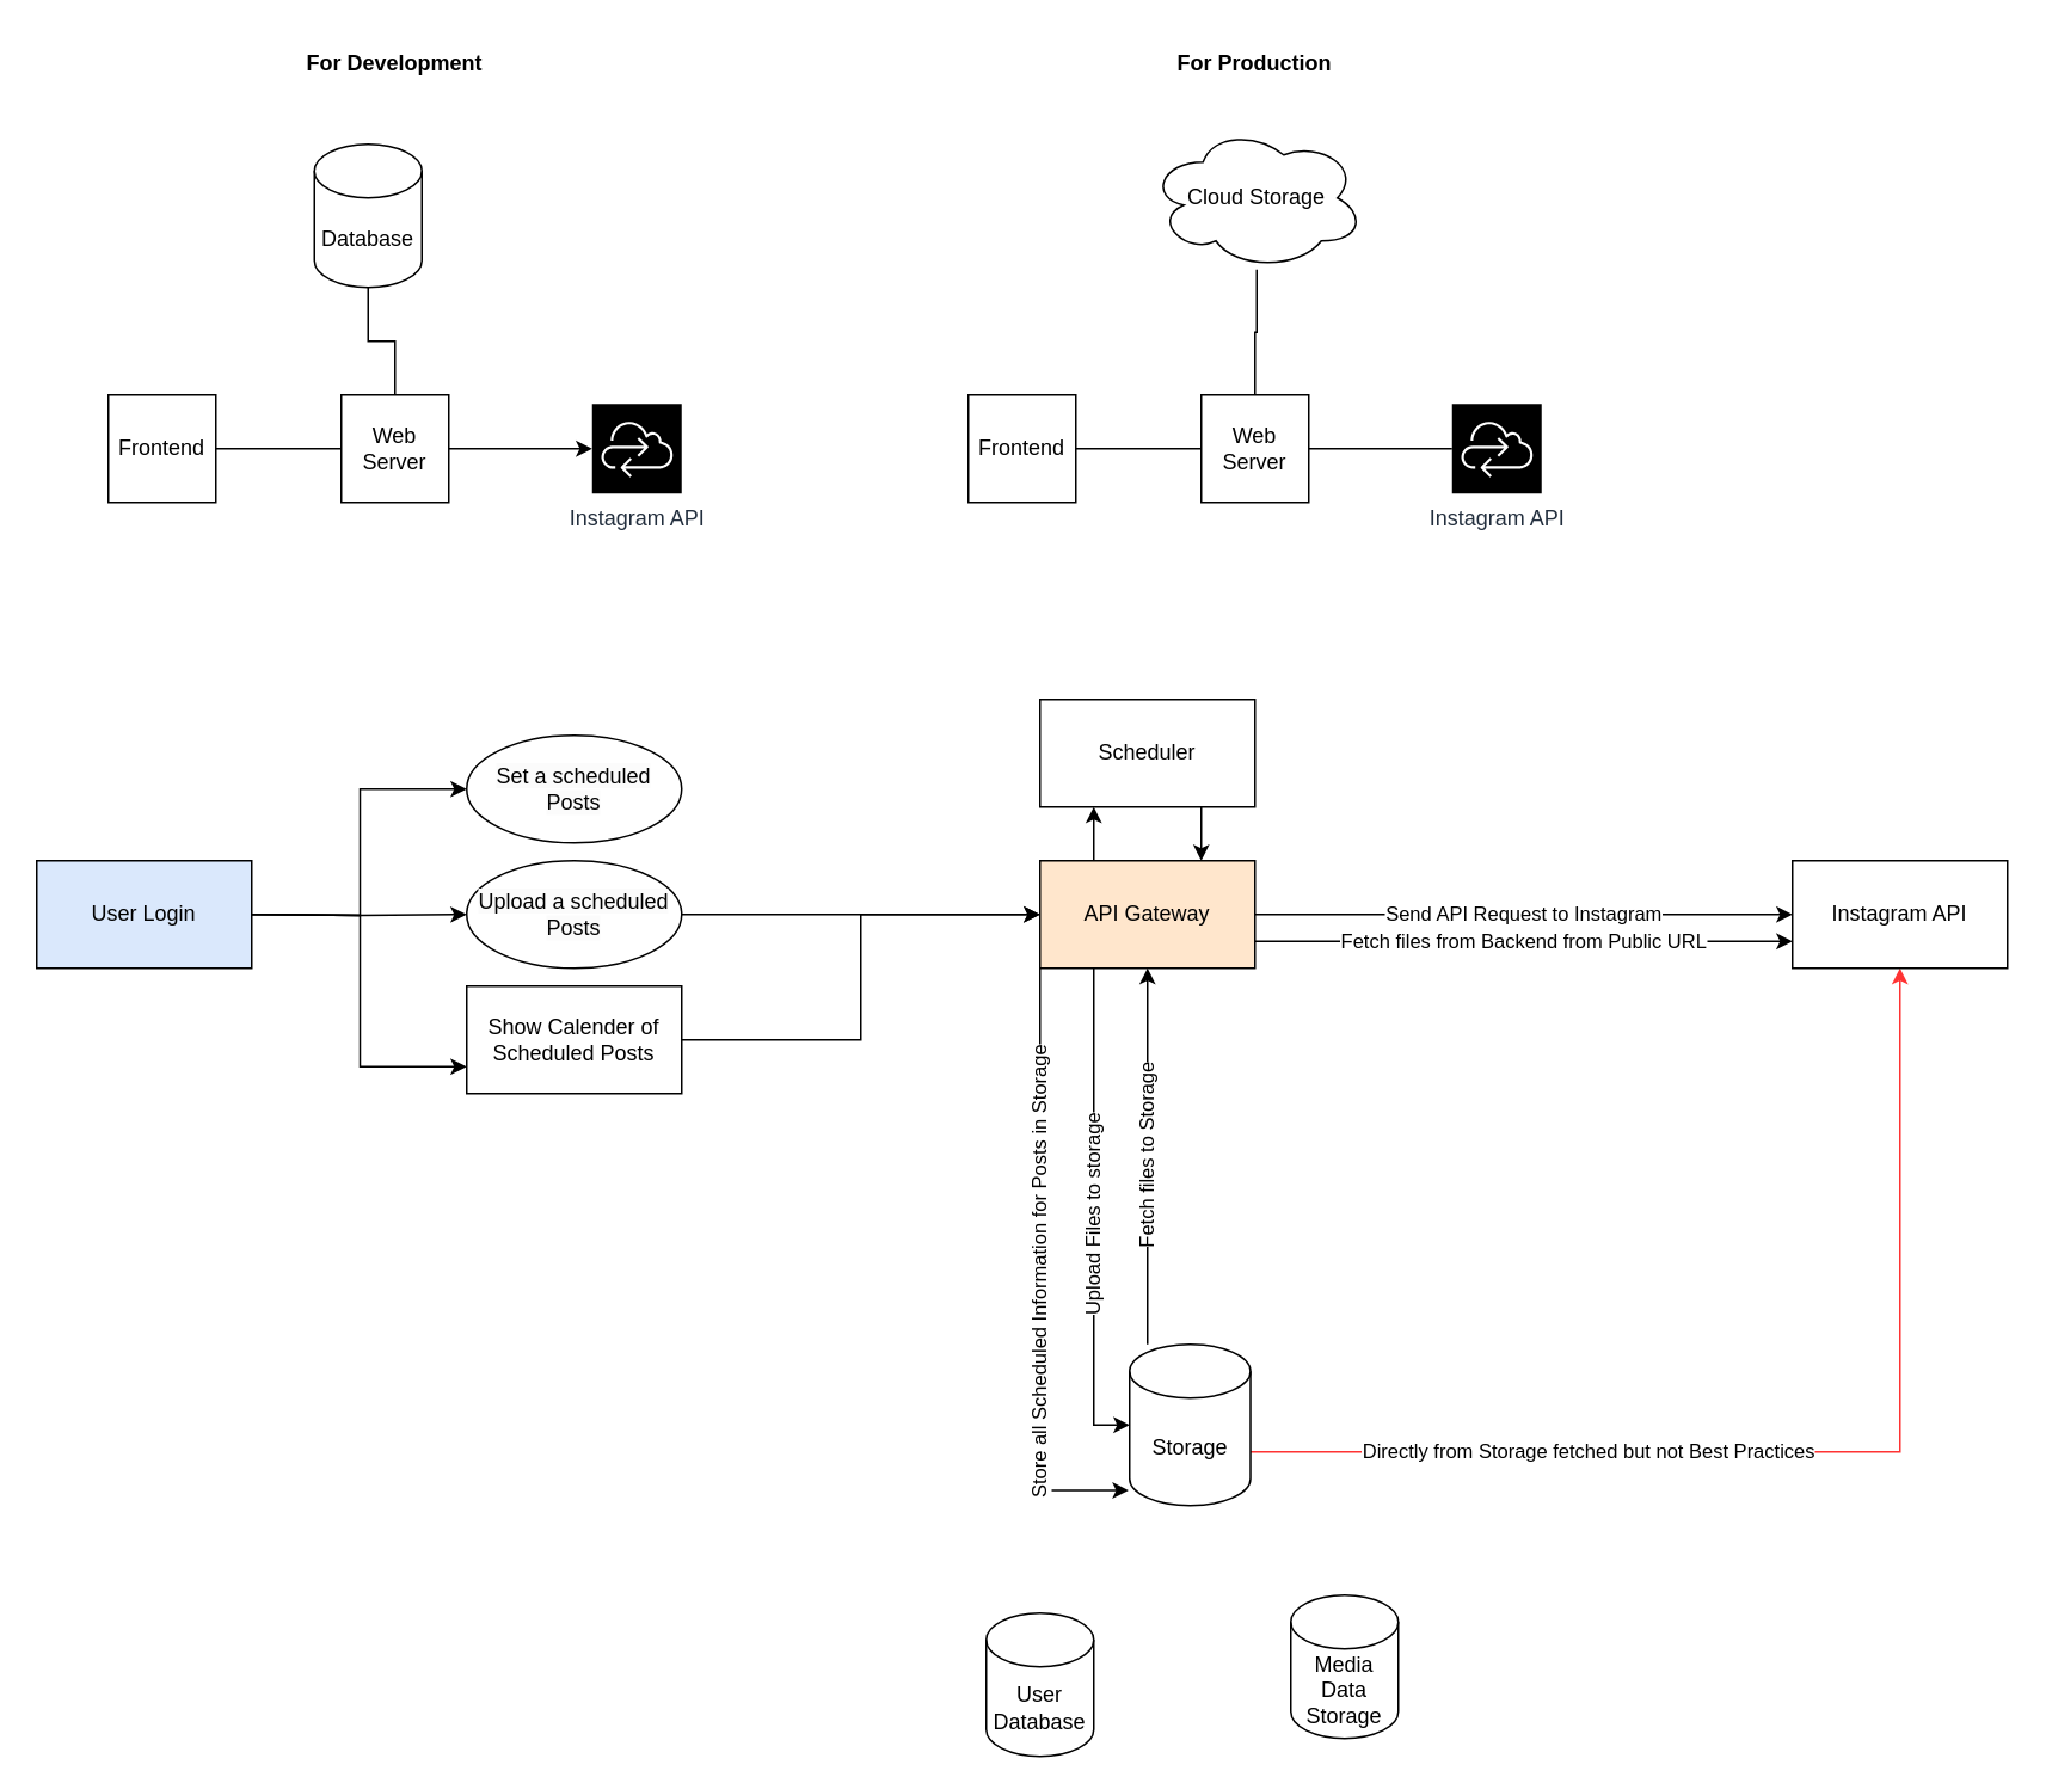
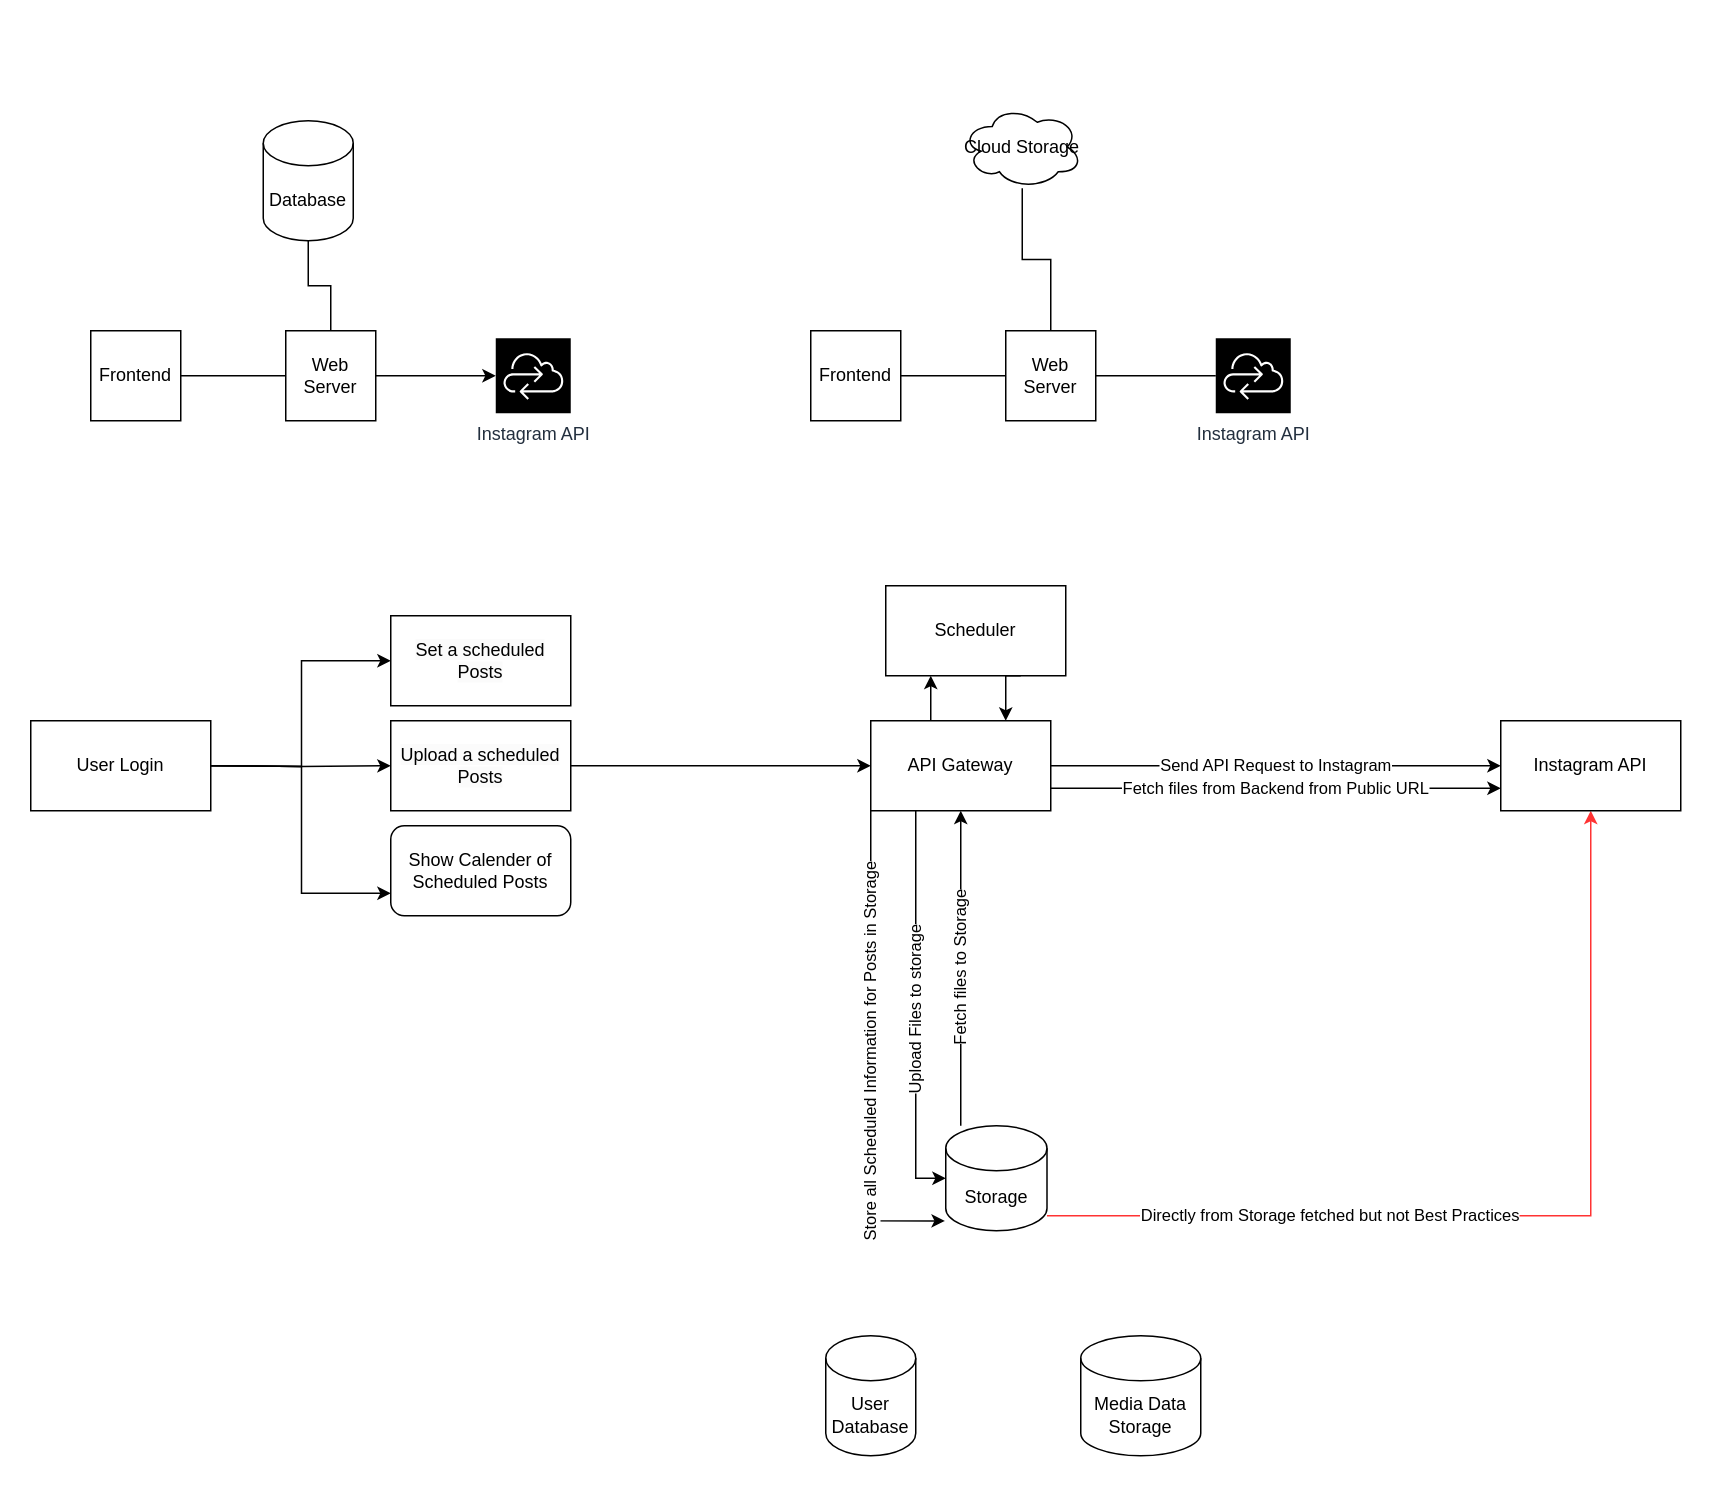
  <mxCell id="0" />
  <mxCell id="1" parent="0" />
- <mxCell id="2" value="&lt;b&gt;For Development&lt;/b&gt;" style="text;html=1;align=center;verticalAlign=middle;whiteSpace=wrap;rounded=0;" vertex="1" parent="1"><mxGeometry x="155" y="20" width="130" height="30" as="geometry" /></mxCell>
- <mxCell id="3" value="&lt;b&gt;For Production&lt;/b&gt;" style="text;html=1;align=center;verticalAlign=middle;whiteSpace=wrap;rounded=0;" vertex="1" parent="1"><mxGeometry x="635" y="20" width="130" height="30" as="geometry" /></mxCell>
  <mxCell id="4" style="edgeStyle=orthogonalEdgeStyle;rounded=0;orthogonalLoop=1;jettySize=auto;html=1;entryX=0;entryY=0.5;entryDx=0;entryDy=0;endArrow=none;endFill=0;" edge="1" parent="1" source="5" target="7"><mxGeometry relative="1" as="geometry" /></mxCell>
  <mxCell id="5" value="Frontend" style="whiteSpace=wrap;html=1;aspect=fixed;" vertex="1" parent="1"><mxGeometry x="60" y="220" width="60" height="60" as="geometry" /></mxCell>
  <mxCell id="6" value="" style="edgeStyle=orthogonalEdgeStyle;rounded=0;orthogonalLoop=1;jettySize=auto;html=1;" edge="1" parent="1" source="7" target="10"><mxGeometry relative="1" as="geometry" /></mxCell>
  <mxCell id="7" value="Web Server" style="whiteSpace=wrap;html=1;aspect=fixed;" vertex="1" parent="1"><mxGeometry x="190" y="220" width="60" height="60" as="geometry" /></mxCell>
  <mxCell id="8" value="" style="edgeStyle=orthogonalEdgeStyle;rounded=0;orthogonalLoop=1;jettySize=auto;html=1;endArrow=none;endFill=0;" edge="1" parent="1" source="9" target="7"><mxGeometry relative="1" as="geometry" /></mxCell>
  <mxCell id="9" value="Database" style="shape=cylinder3;whiteSpace=wrap;html=1;boundedLbl=1;backgroundOutline=1;size=15;" vertex="1" parent="1"><mxGeometry x="175" y="80" width="60" height="80" as="geometry" /></mxCell>
  <mxCell id="10" value="Instagram API" style="sketch=0;points=[[0,0,0],[0.25,0,0],[0.5,0,0],[0.75,0,0],[1,0,0],[0,1,0],[0.25,1,0],[0.5,1,0],[0.75,1,0],[1,1,0],[0,0.25,0],[0,0.5,0],[0,0.75,0],[1,0.25,0],[1,0.5,0],[1,0.75,0]];outlineConnect=0;fontColor=#232F3E;fillColor=#000000;strokeColor=#ffffff;dashed=0;verticalLabelPosition=bottom;verticalAlign=top;align=center;html=1;fontSize=12;fontStyle=0;aspect=fixed;shape=mxgraph.aws4.resourceIcon;resIcon=mxgraph.aws4.cloud_control_api;" vertex="1" parent="1"><mxGeometry x="330" y="225" width="50" height="50" as="geometry" /></mxCell>
  <mxCell id="11" value="" style="edgeStyle=orthogonalEdgeStyle;rounded=0;orthogonalLoop=1;jettySize=auto;html=1;endArrow=none;endFill=0;" edge="1" parent="1" source="12" target="15"><mxGeometry relative="1" as="geometry" /></mxCell>
  <mxCell id="12" value="Frontend" style="whiteSpace=wrap;html=1;aspect=fixed;" vertex="1" parent="1"><mxGeometry x="540" y="220" width="60" height="60" as="geometry" /></mxCell>
  <mxCell id="13" value="" style="edgeStyle=orthogonalEdgeStyle;rounded=0;orthogonalLoop=1;jettySize=auto;html=1;endArrow=none;endFill=0;" edge="1" parent="1" source="15" target="16"><mxGeometry relative="1" as="geometry" /></mxCell>
  <mxCell id="14" value="" style="edgeStyle=orthogonalEdgeStyle;rounded=0;orthogonalLoop=1;jettySize=auto;html=1;endArrow=none;endFill=0;" edge="1" parent="1" source="15" target="17"><mxGeometry relative="1" as="geometry" /></mxCell>
  <mxCell id="15" value="Web Server" style="whiteSpace=wrap;html=1;aspect=fixed;" vertex="1" parent="1"><mxGeometry x="670" y="220" width="60" height="60" as="geometry" /></mxCell>
  <mxCell id="16" value="Instagram API" style="sketch=0;points=[[0,0,0],[0.25,0,0],[0.5,0,0],[0.75,0,0],[1,0,0],[0,1,0],[0.25,1,0],[0.5,1,0],[0.75,1,0],[1,1,0],[0,0.25,0],[0,0.5,0],[0,0.75,0],[1,0.25,0],[1,0.5,0],[1,0.75,0]];outlineConnect=0;fontColor=#232F3E;fillColor=#000000;strokeColor=#ffffff;dashed=0;verticalLabelPosition=bottom;verticalAlign=top;align=center;html=1;fontSize=12;fontStyle=0;aspect=fixed;shape=mxgraph.aws4.resourceIcon;resIcon=mxgraph.aws4.cloud_control_api;" vertex="1" parent="1"><mxGeometry x="810" y="225" width="50" height="50" as="geometry" /></mxCell>
- <mxCell id="17" value="Cloud Storage" style="ellipse;shape=cloud;whiteSpace=wrap;html=1;" vertex="1" parent="1"><mxGeometry x="641" y="70" width="120" height="80" as="geometry" /></mxCell>
+ <mxCell id="17" value="Cloud Storage" style="ellipse;shape=cloud;whiteSpace=wrap;html=1;" vertex="1" parent="1"><mxGeometry x="641" y="70" width="80" height="55" as="geometry" /></mxCell>
  <mxCell id="18" style="edgeStyle=orthogonalEdgeStyle;rounded=0;orthogonalLoop=1;jettySize=auto;html=1;entryX=0;entryY=0.5;entryDx=0;entryDy=0;" edge="1" parent="1" target="35"><mxGeometry relative="1" as="geometry"><mxPoint x="140" y="510" as="sourcePoint" /></mxGeometry></mxCell>
  <mxCell id="19" style="edgeStyle=orthogonalEdgeStyle;rounded=0;orthogonalLoop=1;jettySize=auto;html=1;entryX=0;entryY=0.5;entryDx=0;entryDy=0;" edge="1" parent="1" target="32"><mxGeometry relative="1" as="geometry"><mxPoint x="140" y="510" as="sourcePoint" /></mxGeometry></mxCell>
  <mxCell id="20" style="edgeStyle=orthogonalEdgeStyle;rounded=0;orthogonalLoop=1;jettySize=auto;html=1;entryX=0;entryY=0.75;entryDx=0;entryDy=0;" edge="1" parent="1" target="34"><mxGeometry relative="1" as="geometry"><mxPoint x="140" y="510" as="sourcePoint" /></mxGeometry></mxCell>
- <mxCell id="21" value="User Login" style="rounded=0;whiteSpace=wrap;html=1;fillColor=#dae8fc;" vertex="1" parent="1"><mxGeometry x="20" y="480" width="120" height="60" as="geometry" /></mxCell>
+ <mxCell id="21" value="User Login" style="rounded=0;whiteSpace=wrap;html=1;" vertex="1" parent="1"><mxGeometry x="20" y="480" width="120" height="60" as="geometry" /></mxCell>
  <mxCell id="22" value="Fetch files to Storage" style="edgeStyle=orthogonalEdgeStyle;rounded=0;orthogonalLoop=1;jettySize=auto;html=1;entryX=0.5;entryY=1;entryDx=0;entryDy=0;horizontal=0;" edge="1" parent="1" source="24" target="30"><mxGeometry relative="1" as="geometry"><Array as="points"><mxPoint x="640" y="730" /></Array></mxGeometry></mxCell>
  <mxCell id="23" value="Directly from Storage fetched but not Best Practices" style="edgeStyle=orthogonalEdgeStyle;rounded=0;orthogonalLoop=1;jettySize=auto;html=1;entryX=0.5;entryY=1;entryDx=0;entryDy=0;strokeColor=#FF3333;align=right;" edge="1" parent="1" source="24" target="36"><mxGeometry relative="1" as="geometry"><Array as="points"><mxPoint x="1060" y="810" /></Array></mxGeometry></mxCell>
- <mxCell id="24" value="Storage" style="shape=cylinder3;whiteSpace=wrap;html=1;boundedLbl=1;backgroundOutline=1;size=15;" vertex="1" parent="1"><mxGeometry x="630" y="750" width="67.5" height="90" as="geometry" /></mxCell>
+ <mxCell id="24" value="Storage" style="shape=cylinder3;whiteSpace=wrap;html=1;boundedLbl=1;backgroundOutline=1;size=15;" vertex="1" parent="1"><mxGeometry x="630" y="750" width="67.5" height="70" as="geometry" /></mxCell>
  <mxCell id="25" style="edgeStyle=orthogonalEdgeStyle;rounded=0;orthogonalLoop=1;jettySize=auto;html=1;exitX=0.75;exitY=1;exitDx=0;exitDy=0;entryX=0.75;entryY=0;entryDx=0;entryDy=0;" edge="1" parent="1" source="26" target="30"><mxGeometry relative="1" as="geometry" /></mxCell>
- <mxCell id="26" value="Scheduler" style="rounded=0;whiteSpace=wrap;html=1;" vertex="1" parent="1"><mxGeometry x="580" y="390" width="120" height="60" as="geometry" /></mxCell>
+ <mxCell id="26" value="Scheduler" style="rounded=0;whiteSpace=wrap;html=1;" vertex="1" parent="1"><mxGeometry x="590" y="390" width="120" height="60" as="geometry" /></mxCell>
  <mxCell id="27" value="Send API Request to Instagram" style="edgeStyle=orthogonalEdgeStyle;rounded=0;orthogonalLoop=1;jettySize=auto;html=1;entryX=0;entryY=0.5;entryDx=0;entryDy=0;" edge="1" parent="1" source="30" target="36"><mxGeometry relative="1" as="geometry" /></mxCell>
  <mxCell id="28" style="edgeStyle=orthogonalEdgeStyle;rounded=0;orthogonalLoop=1;jettySize=auto;html=1;exitX=0.25;exitY=0;exitDx=0;exitDy=0;entryX=0.25;entryY=1;entryDx=0;entryDy=0;" edge="1" parent="1" source="30" target="26"><mxGeometry relative="1" as="geometry" /></mxCell>
  <mxCell id="29" value="Fetch files from Backend from Public URL" style="edgeStyle=orthogonalEdgeStyle;rounded=0;orthogonalLoop=1;jettySize=auto;html=1;exitX=1;exitY=0.75;exitDx=0;exitDy=0;entryX=0;entryY=0.75;entryDx=0;entryDy=0;" edge="1" parent="1" source="30" target="36"><mxGeometry relative="1" as="geometry" /></mxCell>
- <mxCell id="30" value="API Gateway" style="rounded=0;whiteSpace=wrap;html=1;fillColor=#ffe6cc;" vertex="1" parent="1"><mxGeometry x="580" y="480" width="120" height="60" as="geometry" /></mxCell>
+ <mxCell id="30" value="API Gateway" style="rounded=0;whiteSpace=wrap;html=1;" vertex="1" parent="1"><mxGeometry x="580" y="480" width="120" height="60" as="geometry" /></mxCell>
  <mxCell id="31" style="edgeStyle=orthogonalEdgeStyle;rounded=0;orthogonalLoop=1;jettySize=auto;html=1;" edge="1" parent="1" source="32"><mxGeometry relative="1" as="geometry"><mxPoint x="580" y="510" as="targetPoint" /></mxGeometry></mxCell>
- <mxCell id="32" value="&lt;meta charset=&quot;utf-8&quot;&gt;&lt;span style=&quot;color: rgb(0, 0, 0); font-family: Helvetica; font-size: 12px; font-style: normal; font-variant-ligatures: normal; font-variant-caps: normal; font-weight: 400; letter-spacing: normal; orphans: 2; text-align: center; text-indent: 0px; text-transform: none; widows: 2; word-spacing: 0px; -webkit-text-stroke-width: 0px; white-space: normal; background-color: rgb(251, 251, 251); text-decoration-thickness: initial; text-decoration-style: initial; text-decoration-color: initial; display: inline !important; float: none;&quot;&gt;Upload a scheduled Posts&lt;/span&gt;" style="ellipse;whiteSpace=wrap;html=1;" vertex="1" parent="1"><mxGeometry x="260" y="480" width="120" height="60" as="geometry" /></mxCell>
- <mxCell id="33" style="edgeStyle=orthogonalEdgeStyle;rounded=0;orthogonalLoop=1;jettySize=auto;html=1;entryX=0;entryY=0.5;entryDx=0;entryDy=0;" edge="1" parent="1" source="34" target="30"><mxGeometry relative="1" as="geometry" /></mxCell>
- <mxCell id="34" value="Show Calender of Scheduled Posts" style="rounded=0;whiteSpace=wrap;html=1;" vertex="1" parent="1"><mxGeometry x="260" y="550" width="120" height="60" as="geometry" /></mxCell>
- <mxCell id="35" value="&lt;span style=&quot;color: rgb(0, 0, 0); font-family: Helvetica; font-size: 12px; font-style: normal; font-variant-ligatures: normal; font-variant-caps: normal; font-weight: 400; letter-spacing: normal; orphans: 2; text-align: center; text-indent: 0px; text-transform: none; widows: 2; word-spacing: 0px; -webkit-text-stroke-width: 0px; white-space: normal; background-color: rgb(251, 251, 251); text-decoration-thickness: initial; text-decoration-style: initial; text-decoration-color: initial; display: inline !important; float: none;&quot;&gt;Set a scheduled Posts&lt;/span&gt;" style="ellipse;whiteSpace=wrap;html=1;" vertex="1" parent="1"><mxGeometry x="260" y="410" width="120" height="60" as="geometry" /></mxCell>
+ <mxCell id="32" value="&lt;meta charset=&quot;utf-8&quot;&gt;&lt;span style=&quot;color: rgb(0, 0, 0); font-family: Helvetica; font-size: 12px; font-style: normal; font-variant-ligatures: normal; font-variant-caps: normal; font-weight: 400; letter-spacing: normal; orphans: 2; text-align: center; text-indent: 0px; text-transform: none; widows: 2; word-spacing: 0px; -webkit-text-stroke-width: 0px; white-space: normal; background-color: rgb(251, 251, 251); text-decoration-thickness: initial; text-decoration-style: initial; text-decoration-color: initial; display: inline !important; float: none;&quot;&gt;Upload a scheduled Posts&lt;/span&gt;" style="rounded=0;whiteSpace=wrap;html=1;" vertex="1" parent="1"><mxGeometry x="260" y="480" width="120" height="60" as="geometry" /></mxCell>
+ <mxCell id="34" value="Show Calender of Scheduled Posts" style="whiteSpace=wrap;html=1;rounded=1;" vertex="1" parent="1"><mxGeometry x="260" y="550" width="120" height="60" as="geometry" /></mxCell>
+ <mxCell id="35" value="&lt;span style=&quot;color: rgb(0, 0, 0); font-family: Helvetica; font-size: 12px; font-style: normal; font-variant-ligatures: normal; font-variant-caps: normal; font-weight: 400; letter-spacing: normal; orphans: 2; text-align: center; text-indent: 0px; text-transform: none; widows: 2; word-spacing: 0px; -webkit-text-stroke-width: 0px; white-space: normal; background-color: rgb(251, 251, 251); text-decoration-thickness: initial; text-decoration-style: initial; text-decoration-color: initial; display: inline !important; float: none;&quot;&gt;Set a scheduled Posts&lt;/span&gt;" style="rounded=0;whiteSpace=wrap;html=1;" vertex="1" parent="1"><mxGeometry x="260" y="410" width="120" height="60" as="geometry" /></mxCell>
  <mxCell id="36" value="Instagram API" style="rounded=0;whiteSpace=wrap;html=1;" vertex="1" parent="1"><mxGeometry x="1000" y="480" width="120" height="60" as="geometry" /></mxCell>
- <mxCell id="37" value="User Database" style="shape=cylinder3;whiteSpace=wrap;html=1;boundedLbl=1;backgroundOutline=1;size=15;" vertex="1" parent="1"><mxGeometry x="550" y="900" width="60" height="80" as="geometry" /></mxCell>
- <mxCell id="38" value="Media Data Storage" style="shape=cylinder3;whiteSpace=wrap;html=1;boundedLbl=1;backgroundOutline=1;size=15;" vertex="1" parent="1"><mxGeometry x="720" y="890" width="60" height="80" as="geometry" /></mxCell>
+ <mxCell id="37" value="User Database" style="shape=cylinder3;whiteSpace=wrap;html=1;boundedLbl=1;backgroundOutline=1;size=15;" vertex="1" parent="1"><mxGeometry x="550" y="890" width="60" height="80" as="geometry" /></mxCell>
+ <mxCell id="38" value="Media Data Storage" style="shape=cylinder3;whiteSpace=wrap;html=1;boundedLbl=1;backgroundOutline=1;size=15;" vertex="1" parent="1"><mxGeometry x="720" y="890" width="80" height="80" as="geometry" /></mxCell>
  <mxCell id="39" value="Upload Files to storage" style="edgeStyle=orthogonalEdgeStyle;rounded=0;orthogonalLoop=1;jettySize=auto;html=1;exitX=0.25;exitY=1;exitDx=0;exitDy=0;entryX=0;entryY=0.5;entryDx=0;entryDy=0;entryPerimeter=0;horizontal=0;" edge="1" parent="1" source="30" target="24"><mxGeometry relative="1" as="geometry" /></mxCell>
  <mxCell id="40" value="Store all Scheduled Information for Posts in Storage" style="edgeStyle=orthogonalEdgeStyle;rounded=0;orthogonalLoop=1;jettySize=auto;html=1;exitX=0;exitY=1;exitDx=0;exitDy=0;entryX=-0.008;entryY=0.906;entryDx=0;entryDy=0;entryPerimeter=0;horizontal=0;" edge="1" parent="1" source="30" target="24"><mxGeometry relative="1" as="geometry" /></mxCell>
